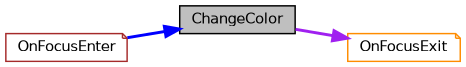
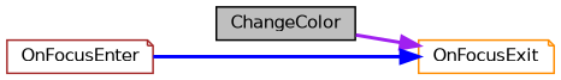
  digraph {
    rankdir=RL
    node [fillcolor=white fontname=Helvetica fontsize=10 shape=note style=filled]
    edge [dir=back fontname=Helvetica fontsize=10 labelfontname=Helvetica labelfontsize=10 style=bold]
    n1 [color=black fillcolor=grey75 fontcolor=black height=0.2 label=ChangeColor shape=box width=0.4]
    n2 [color=brown height=0.2 label=OnFocusEnter width=0.4]
    n3 [color=darkorange height=0.2 label=OnFocusExit width=0.4]
-   n1 -> n2 [color=blue]
+   n3 -> n2 [color=blue]
    n3 -> n1 [color=purple]
  }
